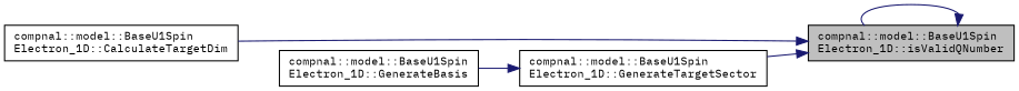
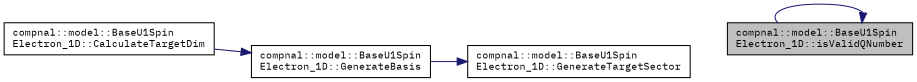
  digraph {
    fontname="IBM Plex Mono"
    rankdir=RL
    node [color=black fillcolor=white fontname="IBM Plex Mono" fontsize=10 shape=record style=filled]
    edge [color=midnightblue dir=back fontname="IBM Plex Mono" fontsize=10 labelfontname=Helvetica labelfontsize=10 style=solid]
    n1 [fillcolor=grey75 fontcolor=black height=0.2 label="compnal::model::BaseU1Spin\lElectron_1D::isValidQNumber" width=0.4]
    n2 [height=0.2 label="compnal::model::BaseU1Spin\lElectron_1D::CalculateTargetDim" width=0.4]
    n3 [height=0.2 label="compnal::model::BaseU1Spin\lElectron_1D::GenerateTargetSector" width=0.4]
    n4 [height=0.2 label="compnal::model::BaseU1Spin\lElectron_1D::GenerateBasis" width=0.4]
    n1 -> n1
-   n1 -> n2
-   n1 -> n3
+   n4 -> n2
    n3 -> n4
  }
